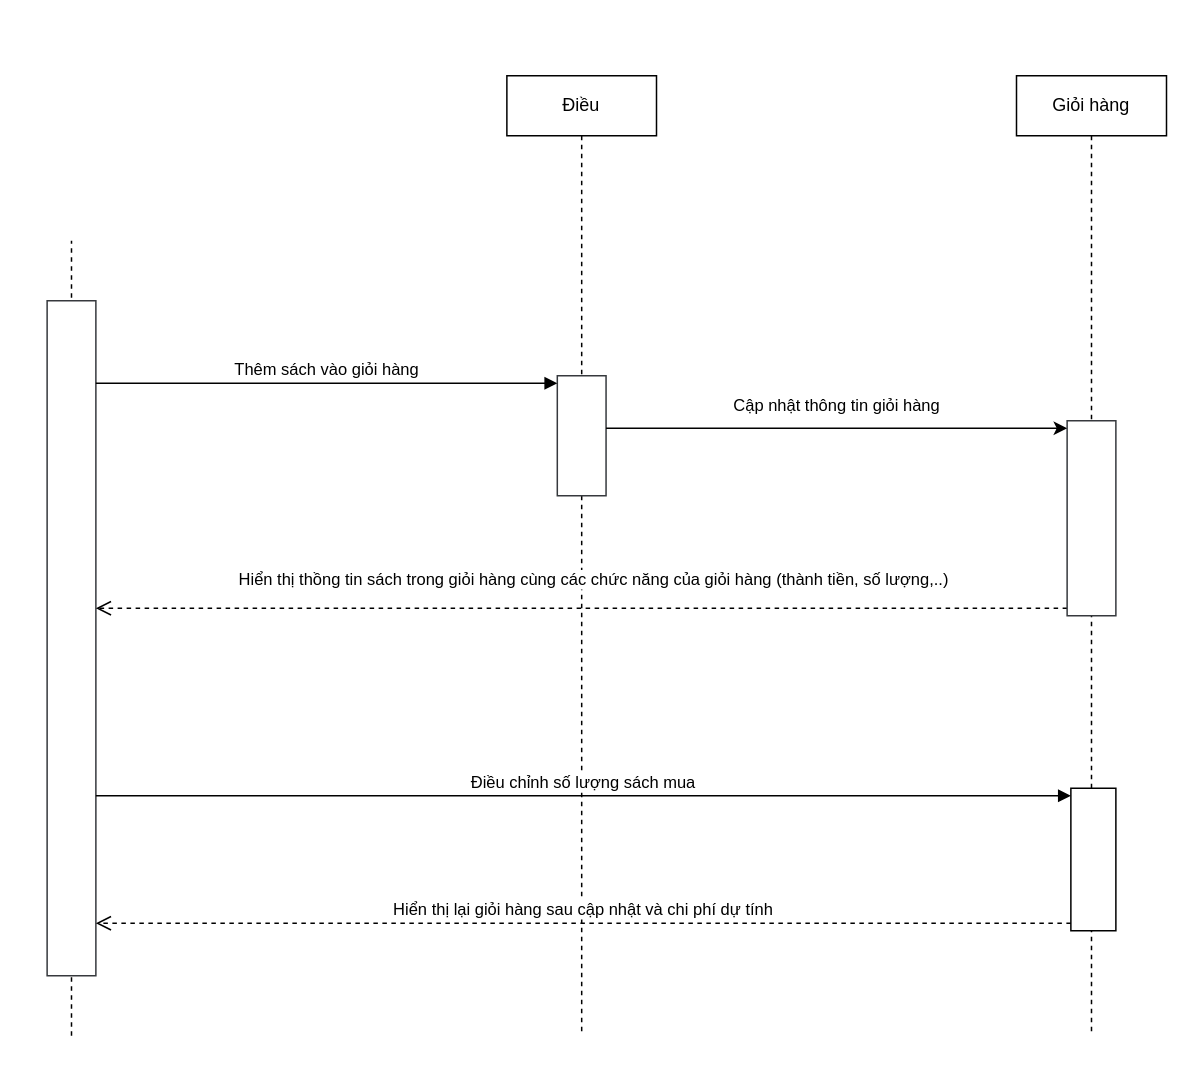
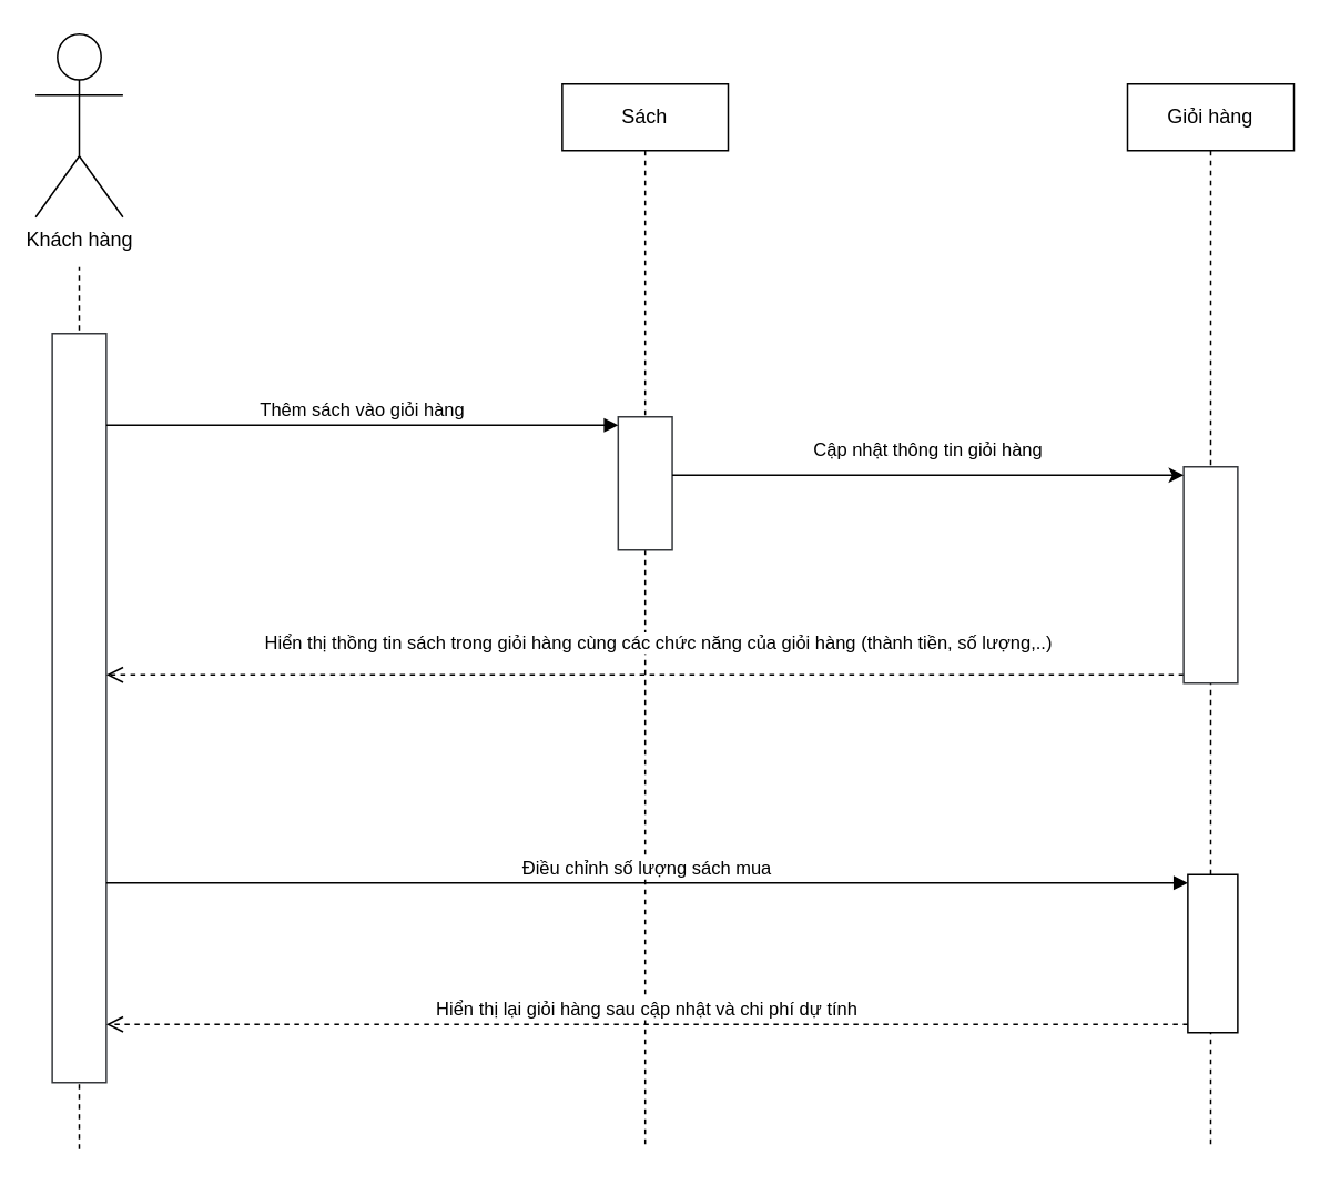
  <mxCell id="0" />
  <mxCell id="1" parent="0" />
  <mxCell id="2" value="" style="endArrow=none;dashed=1;html=1;rounded=0;" edge="1" parent="1"><mxGeometry width="50" height="50" relative="1" as="geometry"><mxPoint x="47" y="690" as="sourcePoint" /><mxPoint x="47" y="160" as="targetPoint" /></mxGeometry></mxCell>
- <mxCell id="3" value="Điều" style="shape=umlLifeline;perimeter=lifelinePerimeter;whiteSpace=wrap;html=1;container=1;dropTarget=0;collapsible=0;recursiveResize=0;outlineConnect=0;portConstraint=eastwest;newEdgeStyle={&quot;curved&quot;:0,&quot;rounded&quot;:0};" vertex="1" parent="1"><mxGeometry x="337.25" y="50" width="99.75" height="640" as="geometry" /></mxCell>
+ <mxCell id="3" value="Sách" style="shape=umlLifeline;perimeter=lifelinePerimeter;whiteSpace=wrap;html=1;container=1;dropTarget=0;collapsible=0;recursiveResize=0;outlineConnect=0;portConstraint=eastwest;newEdgeStyle={&quot;curved&quot;:0,&quot;rounded&quot;:0};" vertex="1" parent="1"><mxGeometry x="337.25" y="50" width="99.75" height="640" as="geometry" /></mxCell>
  <mxCell id="4" value="" style="html=1;points=[[0,0,0,0,5],[0,1,0,0,-5],[1,0,0,0,5],[1,1,0,0,-5]];perimeter=orthogonalPerimeter;outlineConnect=0;targetShapes=umlLifeline;portConstraint=eastwest;newEdgeStyle={&quot;curved&quot;:0,&quot;rounded&quot;:0};fillColor=#ffffff&#10;;strokeColor=#36393d;" vertex="1" parent="3"><mxGeometry x="33.62" y="200" width="32.5" height="80" as="geometry" /></mxCell>
  <mxCell id="5" value="" style="html=1;points=[[0,0,0,0,5],[0,1,0,0,-5],[1,0,0,0,5],[1,1,0,0,-5]];perimeter=orthogonalPerimeter;outlineConnect=0;targetShapes=umlLifeline;portConstraint=eastwest;newEdgeStyle={&quot;curved&quot;:0,&quot;rounded&quot;:0};fillColor=#ffffff;strokeColor=#36393d;" vertex="1" parent="1"><mxGeometry x="30.75" y="200" width="32.5" height="450" as="geometry" /></mxCell>
  <mxCell id="6" value="Hiển thị thồng tin sách trong giỏi hàng cùng các chức năng của giỏi hàng (thành tiền, số lượng,..)" style="html=1;verticalAlign=bottom;endArrow=open;dashed=1;endSize=8;rounded=0;exitX=0;exitY=1;exitDx=0;exitDy=-5;exitPerimeter=0;" edge="1" parent="1" source="9" target="5"><mxGeometry x="-0.023" y="-10" relative="1" as="geometry"><mxPoint x="370.87" y="400" as="sourcePoint" /><mxPoint x="63.25" y="400" as="targetPoint" /><mxPoint as="offset" /></mxGeometry></mxCell>
  <mxCell id="7" value="Thêm sách vào giỏi hàng" style="html=1;verticalAlign=bottom;endArrow=block;curved=0;rounded=0;entryX=0;entryY=0;entryDx=0;entryDy=5;entryPerimeter=0;" edge="1" parent="1" target="4" source="5"><mxGeometry width="80" relative="1" as="geometry"><mxPoint x="67" y="250" as="sourcePoint" /><mxPoint x="287" y="310" as="targetPoint" /><Array as="points" /></mxGeometry></mxCell>
  <mxCell id="8" value="Giỏi hàng" style="shape=umlLifeline;perimeter=lifelinePerimeter;whiteSpace=wrap;html=1;container=1;dropTarget=0;collapsible=0;recursiveResize=0;outlineConnect=0;portConstraint=eastwest;newEdgeStyle={&quot;curved&quot;:0,&quot;rounded&quot;:0};size=40;" vertex="1" parent="1"><mxGeometry x="677" y="50" width="100" height="640" as="geometry" /></mxCell>
  <mxCell id="9" value="" style="html=1;points=[[0,0,0,0,5],[0,1,0,0,-5],[1,0,0,0,5],[1,1,0,0,-5]];perimeter=orthogonalPerimeter;outlineConnect=0;targetShapes=umlLifeline;portConstraint=eastwest;newEdgeStyle={&quot;curved&quot;:0,&quot;rounded&quot;:0};fillColor=#ffffff;strokeColor=#36393d;" vertex="1" parent="8"><mxGeometry x="33.75" y="230" width="32.5" height="130" as="geometry" /></mxCell>
  <mxCell id="10" value="" style="html=1;points=[[0,0,0,0,5],[0,1,0,0,-5],[1,0,0,0,5],[1,1,0,0,-5]];perimeter=orthogonalPerimeter;outlineConnect=0;targetShapes=umlLifeline;portConstraint=eastwest;newEdgeStyle={&quot;curved&quot;:0,&quot;rounded&quot;:0};" vertex="1" parent="8"><mxGeometry x="36.25" y="475" width="30" height="95" as="geometry" /></mxCell>
+ <mxCell id="11" value="Khách hàng" style="shape=umlActor;verticalLabelPosition=bottom;verticalAlign=top;html=1;outlineConnect=0;" vertex="1" parent="1"><mxGeometry x="20.75" y="20" width="52.5" height="110" as="geometry" /></mxCell>
  <mxCell id="12" value="Cập nhật thông tin giỏi hàng" style="edgeStyle=orthogonalEdgeStyle;rounded=0;orthogonalLoop=1;jettySize=auto;html=1;curved=0;entryX=0;entryY=0;entryDx=0;entryDy=5;entryPerimeter=0;" edge="1" parent="1" source="4" target="9"><mxGeometry x="-0.0" y="15" relative="1" as="geometry"><Array as="points"><mxPoint x="477" y="285" /><mxPoint x="477" y="285" /></Array><mxPoint as="offset" /></mxGeometry></mxCell>
  <mxCell id="13" value="Hiển thị lại giỏi hàng sau cập nhật và chi phí dự tính" style="html=1;verticalAlign=bottom;endArrow=open;dashed=1;endSize=8;rounded=0;exitX=0;exitY=1;exitDx=0;exitDy=-5;exitPerimeter=0;" edge="1" source="10" parent="1" target="5"><mxGeometry relative="1" as="geometry"><mxPoint x="77" y="570" as="targetPoint" /><mxPoint x="369.06" y="605" as="sourcePoint" /></mxGeometry></mxCell>
  <mxCell id="14" value="Điều chỉnh số lượng sách mua" style="html=1;verticalAlign=bottom;endArrow=block;curved=0;rounded=0;entryX=0;entryY=0;entryDx=0;entryDy=5;" edge="1" target="10" parent="1" source="5"><mxGeometry relative="1" as="geometry"><mxPoint x="405.18" y="530" as="sourcePoint" /></mxGeometry></mxCell>
